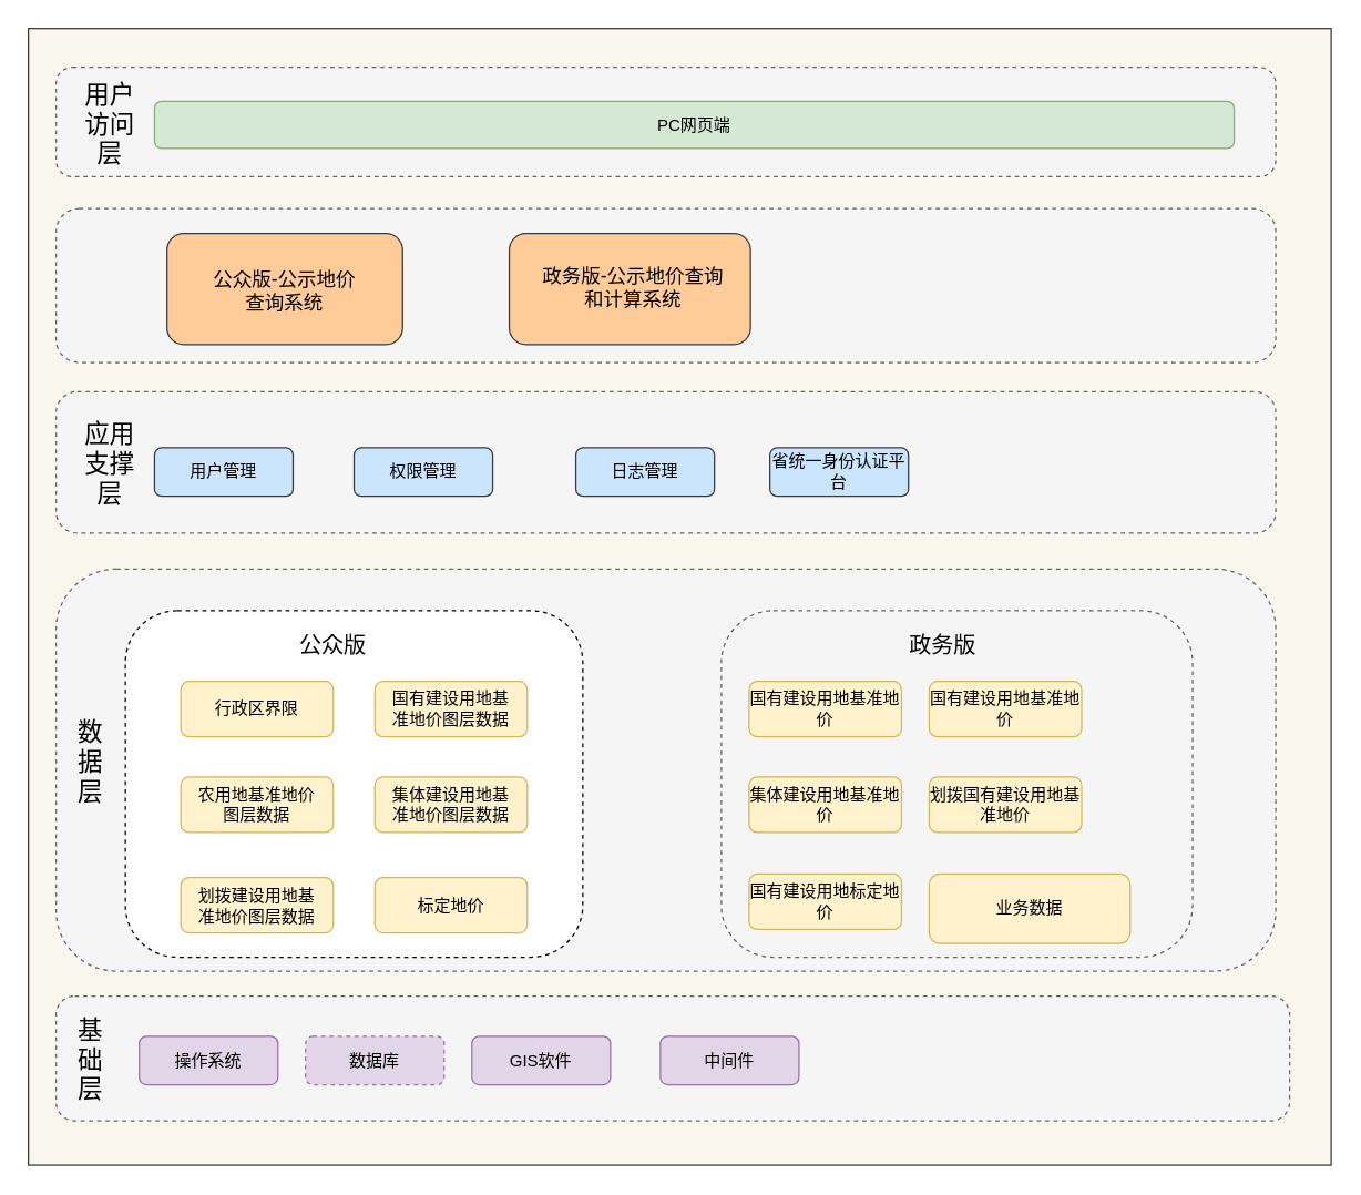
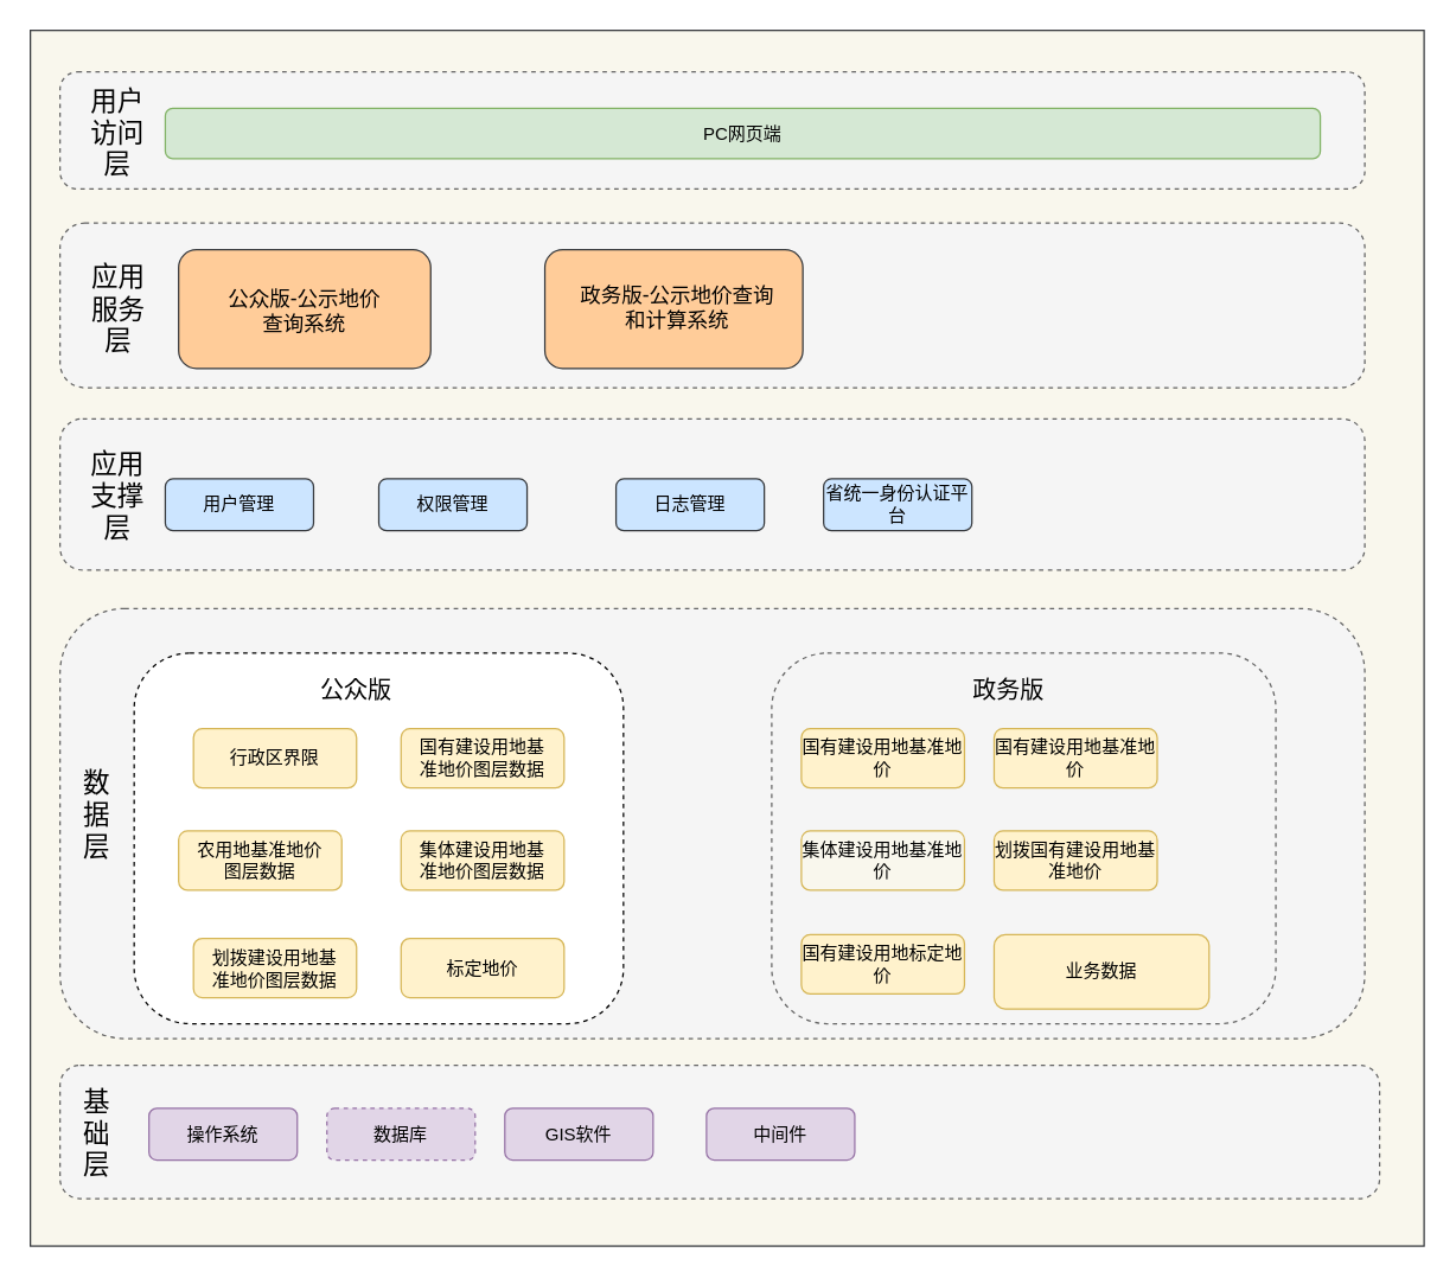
  <mxCell id="0" />
  <mxCell id="1" parent="0" />
  <mxCell id="2" value="" style="rounded=0;whiteSpace=wrap;html=1;fillColor=#f9f7ed;strokeColor=#36393d;" parent="1" vertex="1"><mxGeometry x="20" y="20" width="940" height="820" as="geometry" /></mxCell>
  <mxCell id="3" value="" style="rounded=1;whiteSpace=wrap;html=1;dashed=1;fillColor=#f5f5f5;fontColor=#333333;strokeColor=#666666;" vertex="1" parent="1"><mxGeometry x="40" y="718" width="890" height="90" as="geometry" /></mxCell>
  <mxCell id="4" value="基础层" style="text;html=1;align=center;verticalAlign=middle;whiteSpace=wrap;rounded=0;fontSize=18;fontStyle=0" vertex="1" parent="1"><mxGeometry x="50" y="725" width="30" height="79" as="geometry" /></mxCell>
  <mxCell id="5" value="操作系统" style="rounded=1;whiteSpace=wrap;html=1;fillColor=#e1d5e7;strokeColor=#9673a6;" vertex="1" parent="1"><mxGeometry x="100" y="747" width="100" height="35" as="geometry" /></mxCell>
  <mxCell id="6" value="数据库" style="rounded=1;whiteSpace=wrap;html=1;fillColor=#e1d5e7;strokeColor=#9673a6;dashed=1;" vertex="1" parent="1"><mxGeometry x="220" y="747" width="100" height="35" as="geometry" /></mxCell>
  <mxCell id="7" value="GIS软件" style="rounded=1;whiteSpace=wrap;html=1;fillColor=#e1d5e7;strokeColor=#9673a6;" vertex="1" parent="1"><mxGeometry x="340" y="747" width="100" height="35" as="geometry" /></mxCell>
  <mxCell id="8" value="中间件" style="rounded=1;whiteSpace=wrap;html=1;fillColor=#e1d5e7;strokeColor=#9673a6;" vertex="1" parent="1"><mxGeometry x="476" y="747" width="100" height="35" as="geometry" /></mxCell>
  <mxCell id="9" value="" style="rounded=1;whiteSpace=wrap;html=1;dashed=1;fillColor=#f5f5f5;fontColor=#333333;strokeColor=#666666;" vertex="1" parent="1"><mxGeometry x="40" y="410" width="880" height="290" as="geometry" /></mxCell>
  <mxCell id="10" value="数据层" style="text;html=1;align=center;verticalAlign=middle;whiteSpace=wrap;rounded=0;fontSize=18;fontStyle=0" vertex="1" parent="1"><mxGeometry x="50" y="510" width="30" height="79" as="geometry" /></mxCell>
  <mxCell id="11" value="" style="rounded=1;whiteSpace=wrap;html=1;dashed=1;" vertex="1" parent="1"><mxGeometry x="90" y="440" width="330" height="250" as="geometry" /></mxCell>
  <mxCell id="12" value="行政区界限" style="rounded=1;whiteSpace=wrap;html=1;fillColor=#fff2cc;strokeColor=#d6b656;" vertex="1" parent="1"><mxGeometry x="130" y="491" width="110" height="40" as="geometry" /></mxCell>
  <mxCell id="13" value="&lt;div&gt;国有建设用地基&lt;/div&gt;&lt;div&gt;准地价图层数据&lt;/div&gt;" style="rounded=1;whiteSpace=wrap;html=1;fillColor=#fff2cc;strokeColor=#d6b656;" vertex="1" parent="1"><mxGeometry x="270" y="491" width="110" height="40" as="geometry" /></mxCell>
  <mxCell id="14" value="&lt;div style=&quot;text-align: start;&quot;&gt;&lt;div&gt;集体建设用地基&lt;/div&gt;&lt;div&gt;准地价图层数据&lt;/div&gt;&lt;/div&gt;" style="rounded=1;whiteSpace=wrap;html=1;fillColor=#fff2cc;strokeColor=#d6b656;" vertex="1" parent="1"><mxGeometry x="270" y="560" width="110" height="40" as="geometry" /></mxCell>
- <mxCell id="15" value="农用地基准地价&#10;图层数据" style="rounded=1;whiteSpace=wrap;html=1;fillColor=#fff2cc;strokeColor=#d6b656;" vertex="1" parent="1"><mxGeometry x="130" y="560" width="110" height="40" as="geometry" /></mxCell>
+ <mxCell id="15" value="农用地基准地价&#10;图层数据" style="rounded=1;whiteSpace=wrap;html=1;fillColor=#fff2cc;strokeColor=#d6b656;" vertex="1" parent="1"><mxGeometry x="120" y="560" width="110" height="40" as="geometry" /></mxCell>
  <mxCell id="16" value="&lt;div&gt;划拨建设用地基&lt;/div&gt;&lt;div&gt;准地价图层数据&lt;/div&gt;" style="rounded=1;whiteSpace=wrap;html=1;fillColor=#fff2cc;strokeColor=#d6b656;" vertex="1" parent="1"><mxGeometry x="130" y="632.5" width="110" height="40" as="geometry" /></mxCell>
  <mxCell id="17" value="标定地价" style="rounded=1;whiteSpace=wrap;html=1;fillColor=#fff2cc;strokeColor=#d6b656;" vertex="1" parent="1"><mxGeometry x="270" y="632.5" width="110" height="40" as="geometry" /></mxCell>
  <mxCell id="18" value="" style="rounded=1;whiteSpace=wrap;html=1;dashed=1;fillColor=#f5f5f5;fontColor=#333333;strokeColor=#666666;" vertex="1" parent="1"><mxGeometry x="520" y="440" width="340" height="250" as="geometry" /></mxCell>
  <mxCell id="19" value="国有建设用地基准地价" style="rounded=1;whiteSpace=wrap;html=1;fillColor=#fff2cc;strokeColor=#d6b656;" vertex="1" parent="1"><mxGeometry x="540" y="491" width="110" height="40" as="geometry" /></mxCell>
  <mxCell id="20" value="国有建设用地基准地价" style="rounded=1;whiteSpace=wrap;html=1;fillColor=#fff2cc;strokeColor=#d6b656;" vertex="1" parent="1"><mxGeometry x="670" y="491" width="110" height="40" as="geometry" /></mxCell>
- <mxCell id="21" value="集体建设用地基准地价" style="rounded=1;whiteSpace=wrap;html=1;fillColor=#fff2cc;strokeColor=#d6b656;" vertex="1" parent="1"><mxGeometry x="540" y="560" width="110" height="40" as="geometry" /></mxCell>
+ <mxCell id="21" value="集体建设用地基准地价" style="rounded=1;whiteSpace=wrap;html=1;fillColor=#f9f7ed;strokeColor=#d6b656;" vertex="1" parent="1"><mxGeometry x="540" y="560" width="110" height="40" as="geometry" /></mxCell>
  <mxCell id="22" value="划拨国有建设用地基准地价" style="rounded=1;whiteSpace=wrap;html=1;fillColor=#fff2cc;strokeColor=#d6b656;" vertex="1" parent="1"><mxGeometry x="670" y="560" width="110" height="40" as="geometry" /></mxCell>
  <mxCell id="23" value="国有建设用地标定地价" style="rounded=1;whiteSpace=wrap;html=1;fillColor=#fff2cc;strokeColor=#d6b656;" vertex="1" parent="1"><mxGeometry x="540" y="630" width="110" height="40" as="geometry" /></mxCell>
  <mxCell id="24" value="业务数据" style="rounded=1;whiteSpace=wrap;html=1;fillColor=#fff2cc;strokeColor=#d6b656;" vertex="1" parent="1"><mxGeometry x="670" y="630" width="145" height="50" as="geometry" /></mxCell>
  <mxCell id="25" value="公众版" style="text;html=1;align=center;verticalAlign=middle;whiteSpace=wrap;rounded=0;fontSize=16;" vertex="1" parent="1"><mxGeometry x="210" y="450" width="60" height="30" as="geometry" /></mxCell>
  <mxCell id="26" value="政务版" style="text;html=1;align=center;verticalAlign=middle;whiteSpace=wrap;rounded=0;fontSize=16;" vertex="1" parent="1"><mxGeometry x="650" y="450" width="60" height="30" as="geometry" /></mxCell>
  <mxCell id="27" value="" style="rounded=1;whiteSpace=wrap;html=1;dashed=1;fillColor=#f5f5f5;fontColor=#333333;strokeColor=#666666;" vertex="1" parent="1"><mxGeometry x="40" y="282" width="880" height="102" as="geometry" /></mxCell>
  <mxCell id="28" value="应用&lt;span style=&quot;background-color: initial;&quot;&gt;支&lt;/span&gt;&lt;span style=&quot;background-color: initial;&quot;&gt;撑层&lt;/span&gt;" style="text;html=1;align=center;verticalAlign=middle;whiteSpace=wrap;rounded=0;fontSize=18;fontStyle=0" vertex="1" parent="1"><mxGeometry x="54" y="297" width="50" height="76" as="geometry" /></mxCell>
  <mxCell id="29" value="用户管理" style="rounded=1;whiteSpace=wrap;html=1;fillColor=#cce5ff;strokeColor=#36393d;" vertex="1" parent="1"><mxGeometry x="111" y="322.5" width="100" height="35" as="geometry" /></mxCell>
  <mxCell id="30" value="权限管理" style="rounded=1;whiteSpace=wrap;html=1;fillColor=#cce5ff;strokeColor=#36393d;" vertex="1" parent="1"><mxGeometry x="255" y="322.5" width="100" height="35" as="geometry" /></mxCell>
  <mxCell id="31" value="日志管理" style="rounded=1;whiteSpace=wrap;html=1;fillColor=#cce5ff;strokeColor=#36393d;" vertex="1" parent="1"><mxGeometry x="415" y="322.5" width="100" height="35" as="geometry" /></mxCell>
  <mxCell id="32" value="省统一身份认证平台" style="rounded=1;whiteSpace=wrap;html=1;fillColor=#cce5ff;strokeColor=#36393d;" vertex="1" parent="1"><mxGeometry x="555" y="322.5" width="100" height="35" as="geometry" /></mxCell>
  <mxCell id="33" value="" style="rounded=1;whiteSpace=wrap;html=1;dashed=1;fillColor=#f5f5f5;fontColor=#333333;strokeColor=#666666;" vertex="1" parent="1"><mxGeometry x="40" y="150" width="880" height="111" as="geometry" /></mxCell>
+ <mxCell id="34" value="应用服务层" style="text;html=1;align=center;verticalAlign=middle;whiteSpace=wrap;rounded=0;fontSize=18;fontStyle=0" vertex="1" parent="1"><mxGeometry x="57.5" y="164" width="42.5" height="90" as="geometry" /></mxCell>
  <mxCell id="35" value="" style="rounded=1;whiteSpace=wrap;html=1;fillColor=#ffcc99;strokeColor=#36393d;" vertex="1" parent="1"><mxGeometry x="120" y="168" width="170" height="80" as="geometry" /></mxCell>
  <mxCell id="36" value="公众版-公示地价&lt;br style=&quot;font-size: 14px;&quot;&gt;查询系统" style="text;html=1;align=center;verticalAlign=middle;whiteSpace=wrap;rounded=0;fontSize=14;" vertex="1" parent="1"><mxGeometry x="125" y="194" width="160" height="30" as="geometry" /></mxCell>
  <mxCell id="37" value="" style="rounded=1;whiteSpace=wrap;html=1;fillColor=#ffcc99;strokeColor=#36393d;" vertex="1" parent="1"><mxGeometry x="367" y="168" width="174" height="80" as="geometry" /></mxCell>
  <mxCell id="38" value="政务版-公示地价查询&lt;br style=&quot;font-size: 14px;&quot;&gt;和计算系统" style="text;html=1;align=center;verticalAlign=middle;whiteSpace=wrap;rounded=0;fontSize=14;" vertex="1" parent="1"><mxGeometry x="367.5" y="192" width="177" height="30" as="geometry" /></mxCell>
  <mxCell id="39" value="" style="rounded=1;whiteSpace=wrap;html=1;dashed=1;fillColor=#f5f5f5;fontColor=#333333;strokeColor=#666666;" vertex="1" parent="1"><mxGeometry x="40" y="48" width="880" height="79" as="geometry" /></mxCell>
  <mxCell id="40" value="用户访问层" style="text;html=1;align=center;verticalAlign=middle;whiteSpace=wrap;rounded=0;fontSize=18;fontStyle=0" vertex="1" parent="1"><mxGeometry x="58.75" y="55" width="40" height="69" as="geometry" /></mxCell>
  <mxCell id="41" value="PC网页端" style="rounded=1;whiteSpace=wrap;html=1;fillColor=#d5e8d4;strokeColor=#82b366;" vertex="1" parent="1"><mxGeometry x="111" y="72.5" width="779" height="34" as="geometry" /></mxCell>
